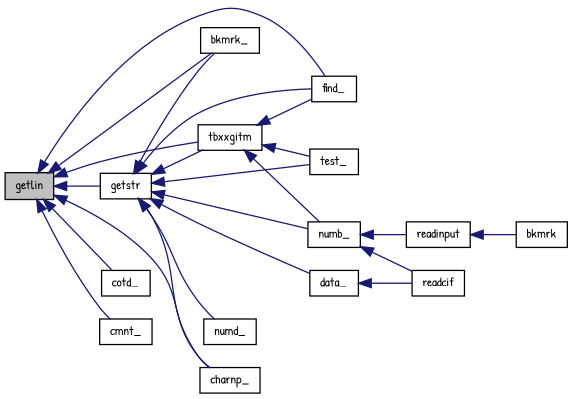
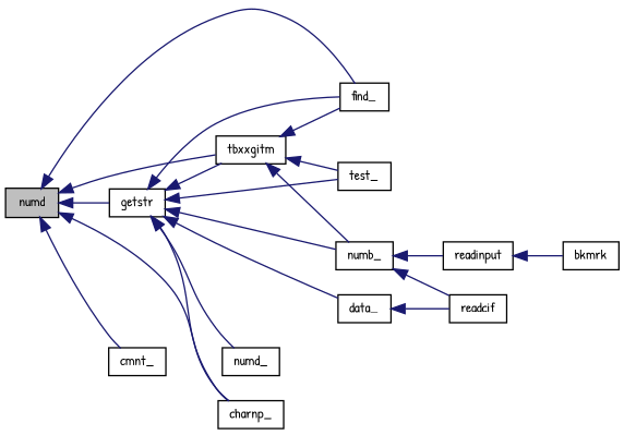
  digraph {
    fontname="Patrick Hand"
    rankdir=LR
    node [color=black fillcolor=white fontname="Patrick Hand" fontsize=10 shape=record style=filled]
    edge [color=midnightblue dir=back fontname="Patrick Hand" fontsize=10 labelfontname=Helvetica labelfontsize=10 style=solid]
-   n1 [fillcolor=grey75 fontcolor=black height=0.2 label=getlin width=0.4]
-   n2 [height=0.2 label=bkmrk_ width=0.4]
+   n1 [fillcolor=grey75 fontcolor=black height=0.2 label=numd width=0.4]
    n3 [height=0.2 label=find_ width=0.4]
    n4 [height=0.2 label=charnp_ width=0.4]
-   n5 [height=0.2 label=cotd_ width=0.4]
    n6 [height=0.2 label=cmnt_ width=0.4]
    n7 [height=0.2 label=tbxxgitm width=0.4]
    n8 [height=0.2 label=getstr width=0.4]
    n9 [height=0.2 label=test_ width=0.4]
    n10 [height=0.2 label=numb_ width=0.4]
    n11 [height=0.2 label=numd_ width=0.4]
    n12 [height=0.2 label=data_ width=0.4]
    n13 [height=0.2 label=readcif width=0.4]
    n14 [height=0.2 label=readinput width=0.4]
    n15 [height=0.2 label=bkmrk width=0.4]
-   n1 -> n2
    n1 -> n3
    n1 -> n4
-   n1 -> n5
    n1 -> n6
    n1 -> n7
    n1 -> n8
    n7 -> n3
    n7 -> n9
    n7 -> n10
-   n8 -> n2
    n8 -> n3
    n8 -> n4
    n8 -> n7
    n8 -> n9
    n8 -> n10
    n8 -> n11
    n8 -> n12
    n10 -> n13
    n10 -> n14
    n12 -> n13
    n14 -> n15
  }
